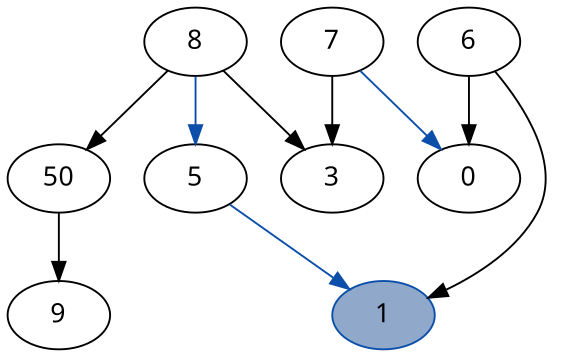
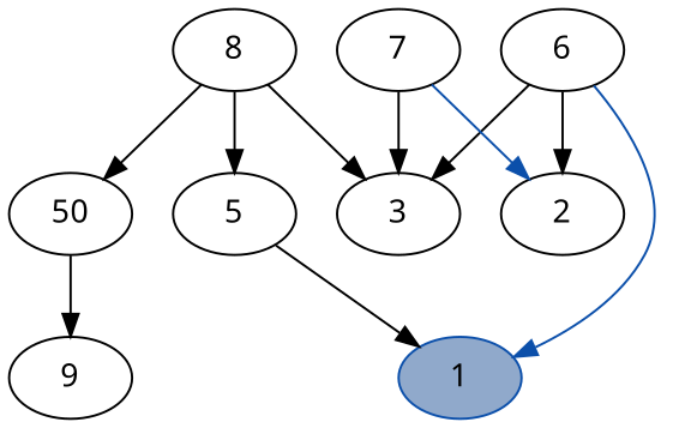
  digraph {
    fontname="Noto Sans"
    node [fontname="Noto Sans"]
    edge [fontname="Noto Sans"]
    1 [color="#0b4faa" fillcolor="#90A9CB" style=filled]
    5
    6
-   2 [label=0]
+   2
    3
    7
    8
    n8 [label=50]
    9
-   5 -> 1 [color="#0b4faa"]
-   6 -> 1 [color=black]
+   5 -> 1 [color=black]
+   6 -> 1 [color="#0b4faa"]
    6 -> 2
+   6 -> 3
    7 -> 2 [color="#0b4faa"]
    7 -> 3
-   8 -> 5 [color="#0b4faa"]
+   8 -> 5
    8 -> 3
    8 -> n8
    n8 -> 9
  }
